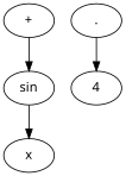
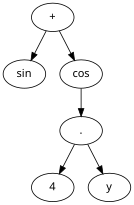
  digraph {
    fontname=Times
    node [fontname="Gill Sans"]
    edge [fontname="Gill Sans"]
    "+"
    sin
-   x
+   cos
    "."
    n6 [label=4]
+   y
    "+" -> sin
-   sin -> x
+   "+" -> cos
+   cos -> "."
    "." -> n6
+   "." -> y
  }
